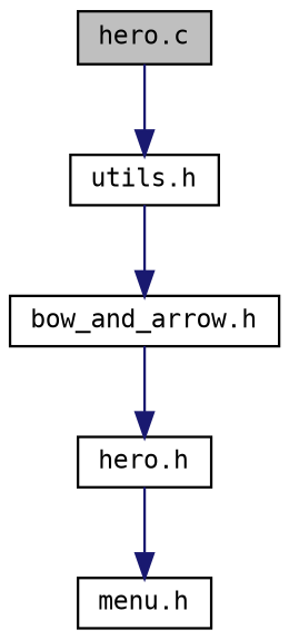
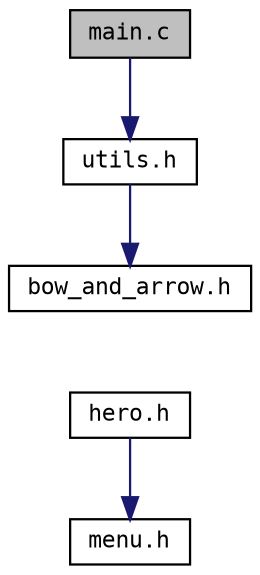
  digraph {
    fontname="DejaVu Sans Mono"
    node [color=black fillcolor=white fontname="DejaVu Sans Mono" fontsize=10 shape=record style=filled]
    edge [color=midnightblue fontname="DejaVu Sans Mono" fontsize=10 labelfontname=Helvetica labelfontsize=10 style=solid]
-   n1 [fillcolor=grey75 fontcolor=black height=0.2 label="hero.c" width=0.4]
+   n1 [fillcolor=grey75 fontcolor=black height=0.2 label="main.c" width=0.4]
    n2 [height=0.2 label="utils.h" width=0.4]
    n3 [height=0.2 label="bow_and_arrow.h" width=0.4]
    n4 [height=0.2 label="hero.h" width=0.4]
    n5 [height=0.2 label="menu.h" width=0.4]
    n1 -> n2
    n2 -> n3
-   n3 -> n4
    n4 -> n5
  }
